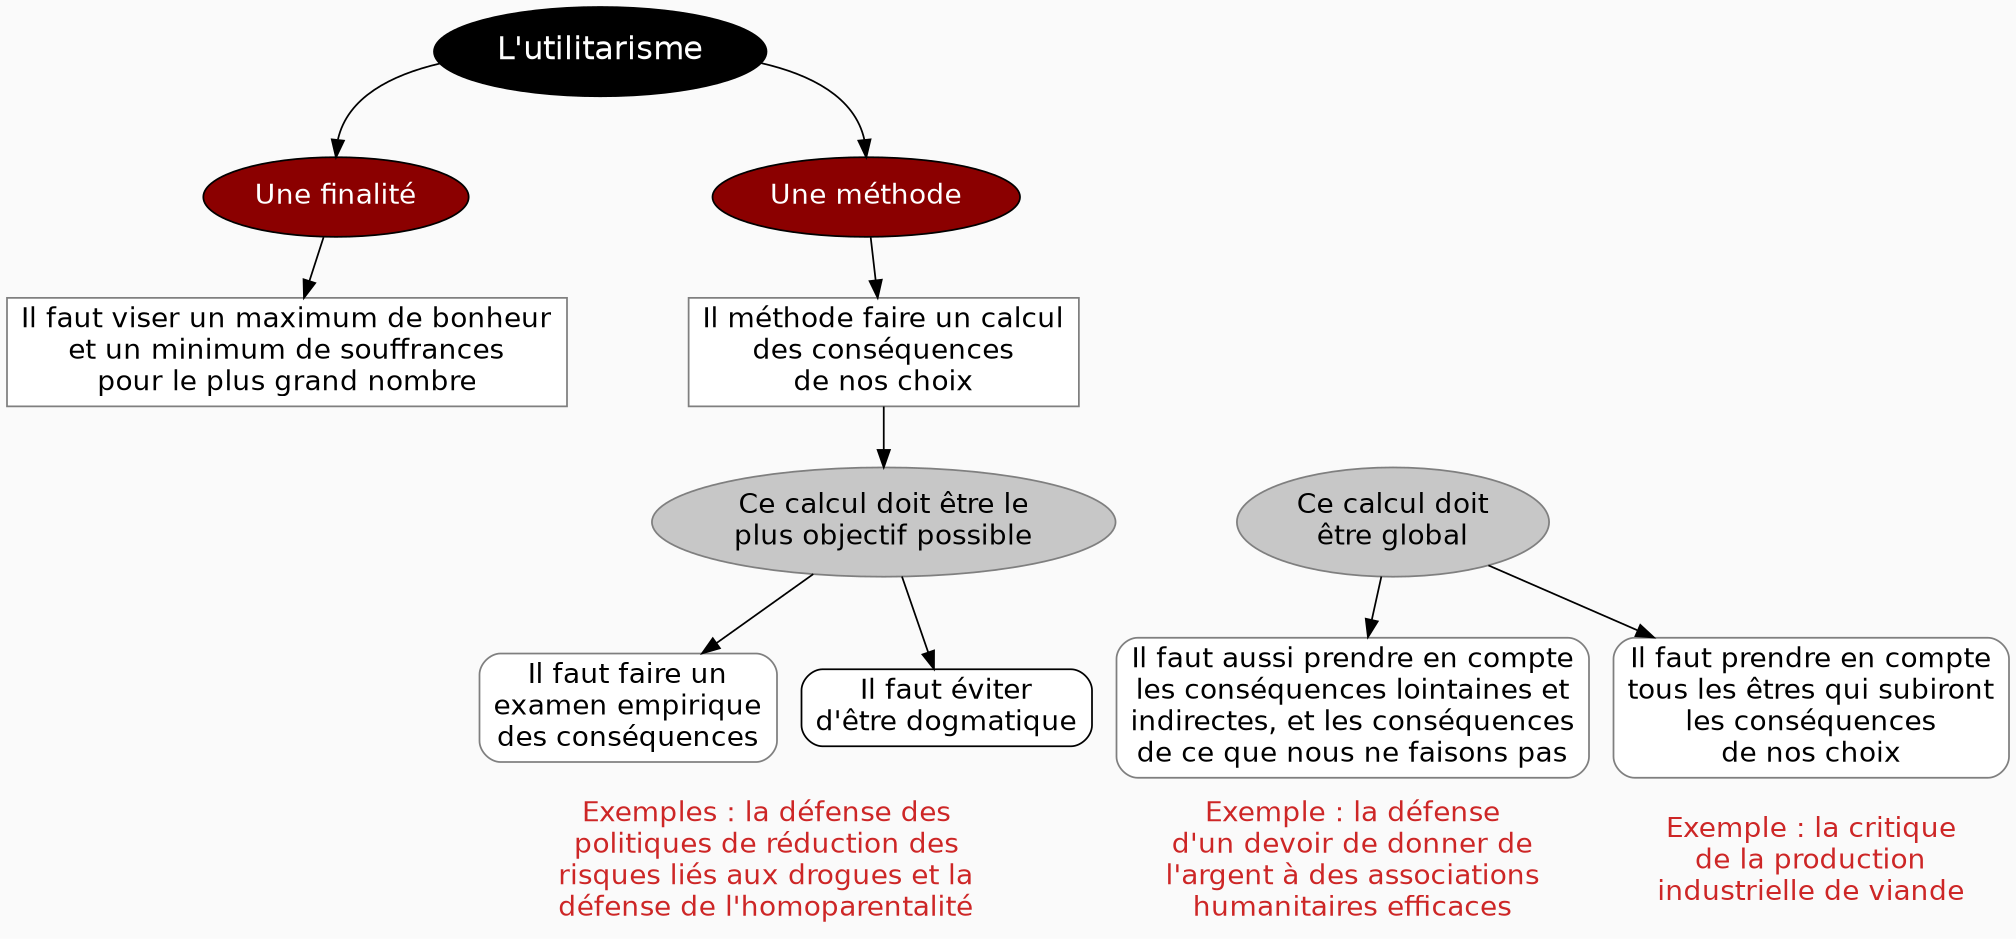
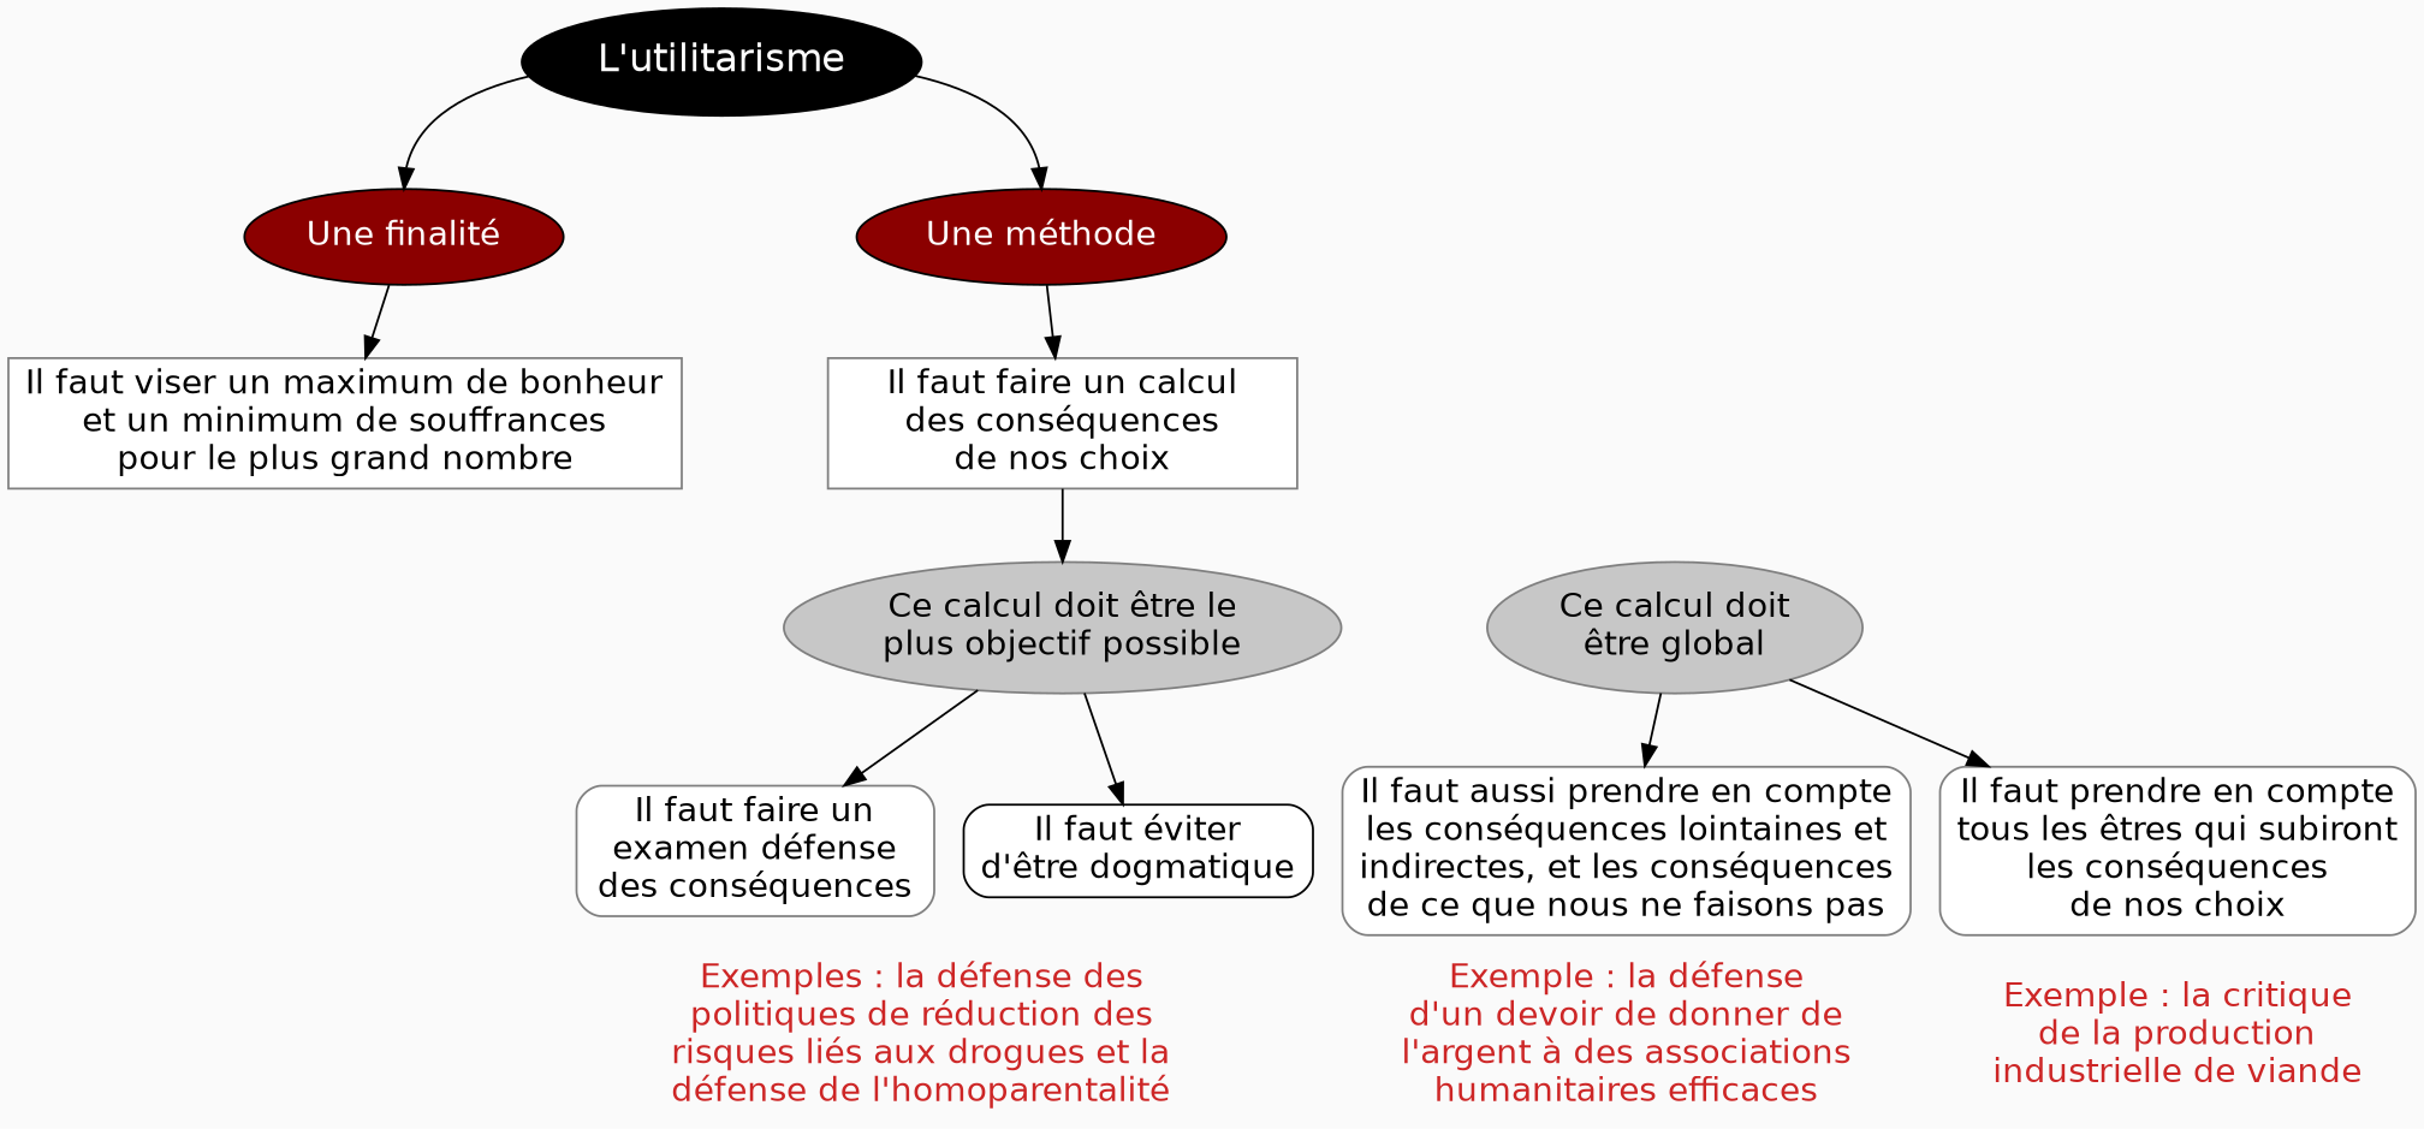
  digraph {
    bgcolor=grey98
    fontname="DejaVu Sans"
    nodesep=0.2
    ranksep=0.1
    splines=true
    style=filled
    node [fillcolor=white fontcolor=black fontname="DejaVu Sans" fontsize=16 style=filled color=grey50 shape=box]
    edge [fontname="DejaVu Sans" minlen=4]
    n1 [fillcolor=red4 fontcolor=white label="Une finalité" margin=0.10 color="" shape=""]
    n2 [fillcolor=red4 fontcolor=white label="Une méthode" margin=0.10 color="" shape=""]
    n3 [label="Il faut viser un maximum de bonheur\net un minimum de souffrances\npour le plus grand nombre"]
-   n4 [label="Il méthode faire un calcul\ndes conséquences\nde nos choix"]
+   n4 [label="Il faut faire un calcul\ndes conséquences\nde nos choix"]
    n5 [fillcolor=grey78 label="Ce calcul doit être le\nplus objectif possible" shape=oval]
    n6 [fillcolor=grey78 label="Ce calcul doit\nêtre global" shape=oval]
-   n7 [label="Il faut faire un\nexamen empirique\ndes conséquences" style="filled,rounded"]
+   n7 [label="Il faut faire un\nexamen défense\ndes conséquences" style="filled,rounded"]
    n8 [label="Il faut aussi prendre en compte\nles conséquences lointaines et\nindirectes, et les conséquences\nde ce que nous ne faisons pas" style="filled,rounded"]
    n9 [color=black label="Il faut éviter\nd'être dogmatique" style="filled,rounded"]
    n10 [label="Il faut prendre en compte\ntous les êtres qui subiront\nles conséquences\nde nos choix" style="filled,rounded"]
    n11 [fillcolor=grey98 fontcolor=firebrick3 label="Exemples : la défense des\npolitiques de réduction des\nrisques liés aux drogues et la\ndéfense de l'homoparentalité" shape=plaintext style="filled,rounded"]
    n12 [fillcolor=grey98 fontcolor=firebrick3 label="Exemple : la défense\nd'un devoir de donner de\nl'argent à des associations\nhumanitaires efficaces" shape=plaintext style="filled,rounded"]
    n13 [fillcolor=12 fontcolor=white fontsize=18 label="L'utilitarisme" margin=0.11 color="" shape=""]
    n14 [fillcolor=grey98 fontcolor=firebrick3 label="Exemple : la critique\nde la production\nindustrielle de viande" shape=plaintext style="filled,rounded"]
    subgraph sub_1 {
      rank=same
      n1
      n2
    }
    subgraph sub_2 {
      rank=same
      n3
      n4
    }
    subgraph sub_3 {
      rank=same
      n5
      n6
    }
    subgraph sub_4 {
      rank=same
      n7
      n8
    }
    n1 -> n2 [minlen=10 style=invis]
    n1 -> n3
    n2 -> n4
    n3 -> n4 [minlen=5 style=invis]
    n4 -> n5
    n5 -> n6 [minlen=5 style=invis]
    n5 -> n7
    n5 -> n9
    n6 -> n8
    n6 -> n10
    n7 -> n8 [style=invis]
    n7 -> n11 [minlen=1 style=invis]
    n8 -> n12 [minlen=1 style=invis]
    n9 -> n11 [minlen=1 style=invis]
    n10 -> n14 [minlen=1 style=invis]
    n13 -> n1 [headport=n]
    n13 -> n2 [headport=n]
  }
